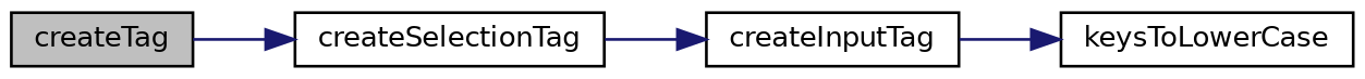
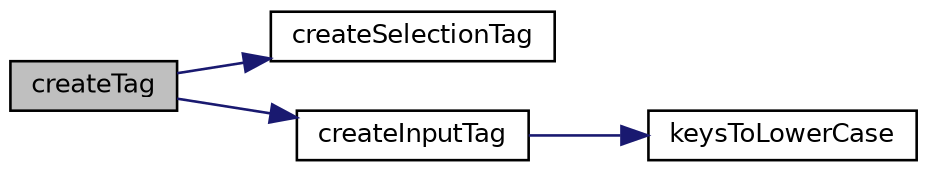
  digraph {
    rankdir=LR
    node [color=black fillcolor=white fontname=Helvetica fontsize=10 shape=record style=filled]
    edge [color=midnightblue fontname=Helvetica fontsize=10 labelfontname=Helvetica labelfontsize=10 style=solid]
    n1 [fillcolor=grey75 fontcolor=black height=0.2 label=createTag width=0.4]
    n2 [height=0.2 label=createSelectionTag width=0.4]
    n3 [height=0.2 label=createInputTag width=0.4]
    n4 [height=0.2 label=keysToLowerCase width=0.4]
    n1 -> n2
-   n2 -> n3
+   n1 -> n3
    n3 -> n4
  }
